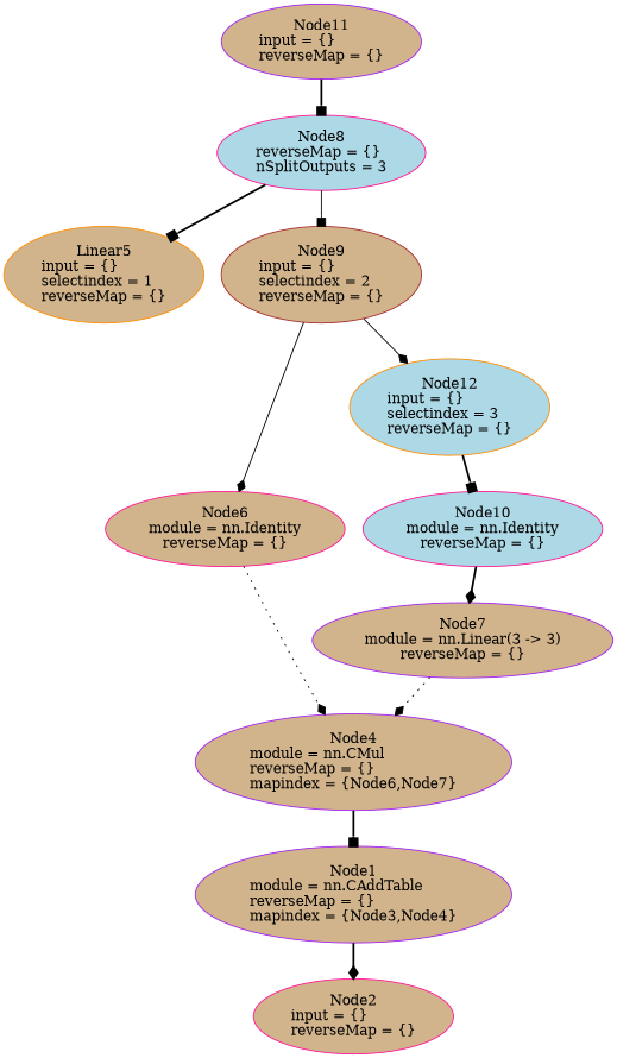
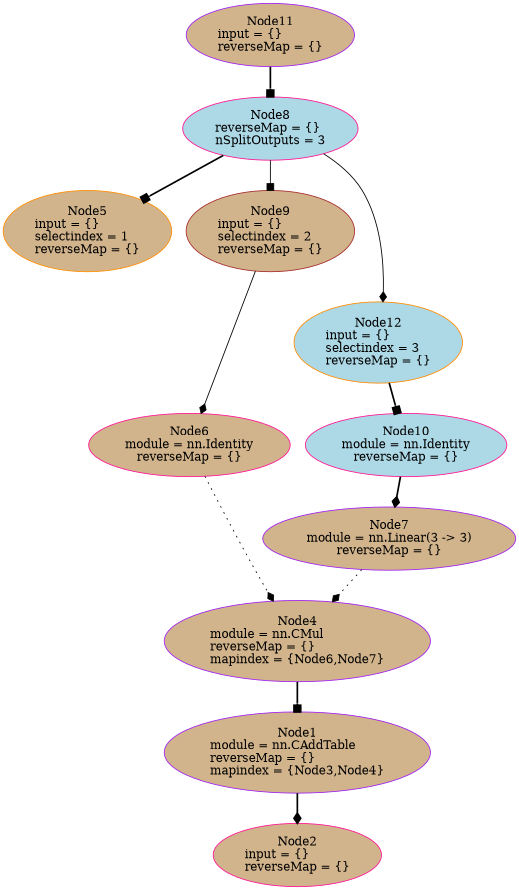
  digraph {
    node [color=purple fillcolor=tan shape=oval style=filled]
    edge [arrowhead=diamond style=bold]
    n1 [height=1.3356 label="Node1\nmodule = nn.CAddTable\lreverseMap = {}\lmapindex = {Node3,Node4}" width=3.457]
    n2 [color=deeppink height=1.041 label="Node2\ninput = {}\lreverseMap = {}" width=2.1606]
    n3 [height=1.3356 label="Node4\nmodule = nn.CMul\lreverseMap = {}\lmapindex = {Node6,Node7}" width=3.457]
-   n4 [color=darkorange height=1.3356 label="Linear5\ninput = {}\lselectindex = 1\lreverseMap = {}" width=2.1606]
+   n4 [color=darkorange height=1.3356 label="Node5\ninput = {}\lselectindex = 1\lreverseMap = {}" width=2.1606]
    n5 [color=deeppink height=1.041 label="Node6\nmodule = nn.Identity\lreverseMap = {}" width=2.6124]
    n6 [height=1.041 label="Node7\nmodule = nn.Linear(3 -> 3)\lreverseMap = {}" width=3.3195]
    n7 [color=deeppink fillcolor=lightblue height=1.041 label="Node8\nreverseMap = {}\lnSplitOutputs = 3" width=2.2392]
    n8 [color=brown height=1.3356 label="Node9\ninput = {}\lselectindex = 2\lreverseMap = {}" width=2.1606]
    n9 [color=darkorange fillcolor=lightblue height=1.3356 label="Node12\ninput = {}\lselectindex = 3\lreverseMap = {}" width=2.1606]
    n10 [color=deeppink fillcolor=lightblue height=1.041 label="Node10\nmodule = nn.Identity\lreverseMap = {}" width=2.6124]
    n11 [height=1.041 label="Node11\ninput = {}\lreverseMap = {}" width=2.1606]
    n1 -> n2
    n3 -> n1 [arrowhead=box]
    n5 -> n3 [style=dotted]
    n6 -> n3 [style=dotted]
    n7 -> n4 [arrowhead=box]
    n7 -> n8 [arrowhead=box style=solid]
-   n8 -> n9 [style=solid]
+   n7 -> n9 [style=solid]
    n8 -> n5 [style=solid]
    n9 -> n10 [arrowhead=box]
    n10 -> n6
    n11 -> n7 [arrowhead=box]
  }
